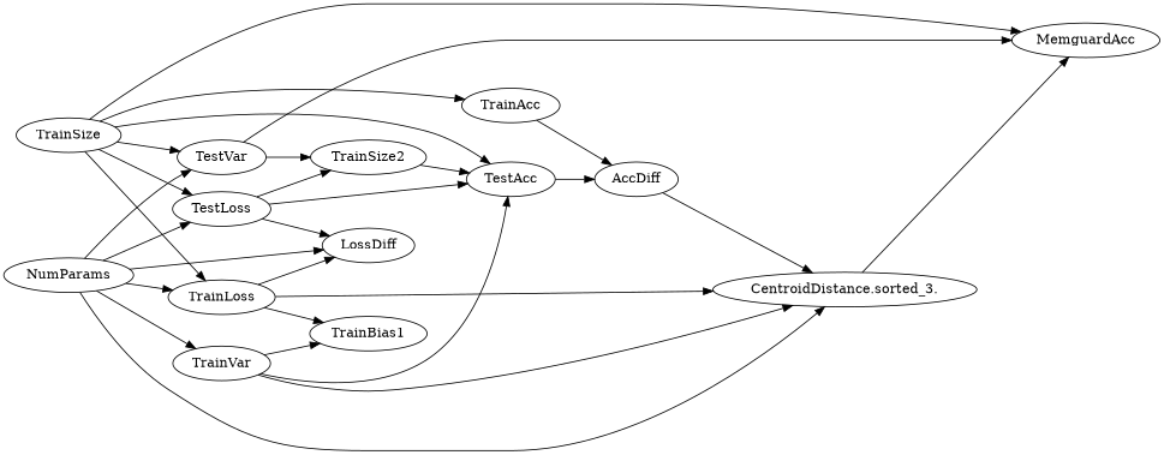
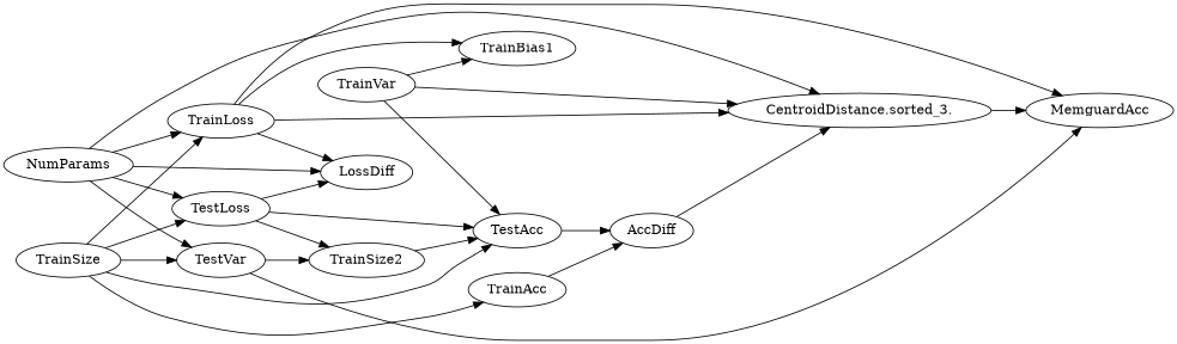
  digraph {
    rankdir=LR
    edge [dir=forward]
    TrainAcc
    AccDiff
    "CentroidDistance.sorted_3."
    TestAcc
    MemguardAcc
    TrainLoss
    LossDiff
    n8 [label=TrainBias1]
    TestLoss
    n10 [label=TrainSize2]
    TrainVar
    TestVar
    NumParams
    TrainSize
    TrainAcc -> AccDiff
    AccDiff -> "CentroidDistance.sorted_3."
    "CentroidDistance.sorted_3." -> MemguardAcc
    TestAcc -> AccDiff
    TrainLoss -> "CentroidDistance.sorted_3."
    TrainLoss -> LossDiff
    TrainLoss -> n8
    TestLoss -> TestAcc
    TestLoss -> LossDiff
    TestLoss -> n10
    n10 -> TestAcc
    TrainVar -> "CentroidDistance.sorted_3."
    TrainVar -> TestAcc
    TrainVar -> n8
    TestVar -> MemguardAcc
    TestVar -> n10
    NumParams -> "CentroidDistance.sorted_3."
    NumParams -> TrainLoss
    NumParams -> LossDiff
    NumParams -> TestLoss
-   NumParams -> TrainVar
    NumParams -> TestVar
    TrainSize -> TrainAcc
    TrainSize -> TestAcc
-   TrainSize -> MemguardAcc
+   TrainLoss -> MemguardAcc
    TrainSize -> TrainLoss
    TrainSize -> TestLoss
    TrainSize -> TestVar
  }
